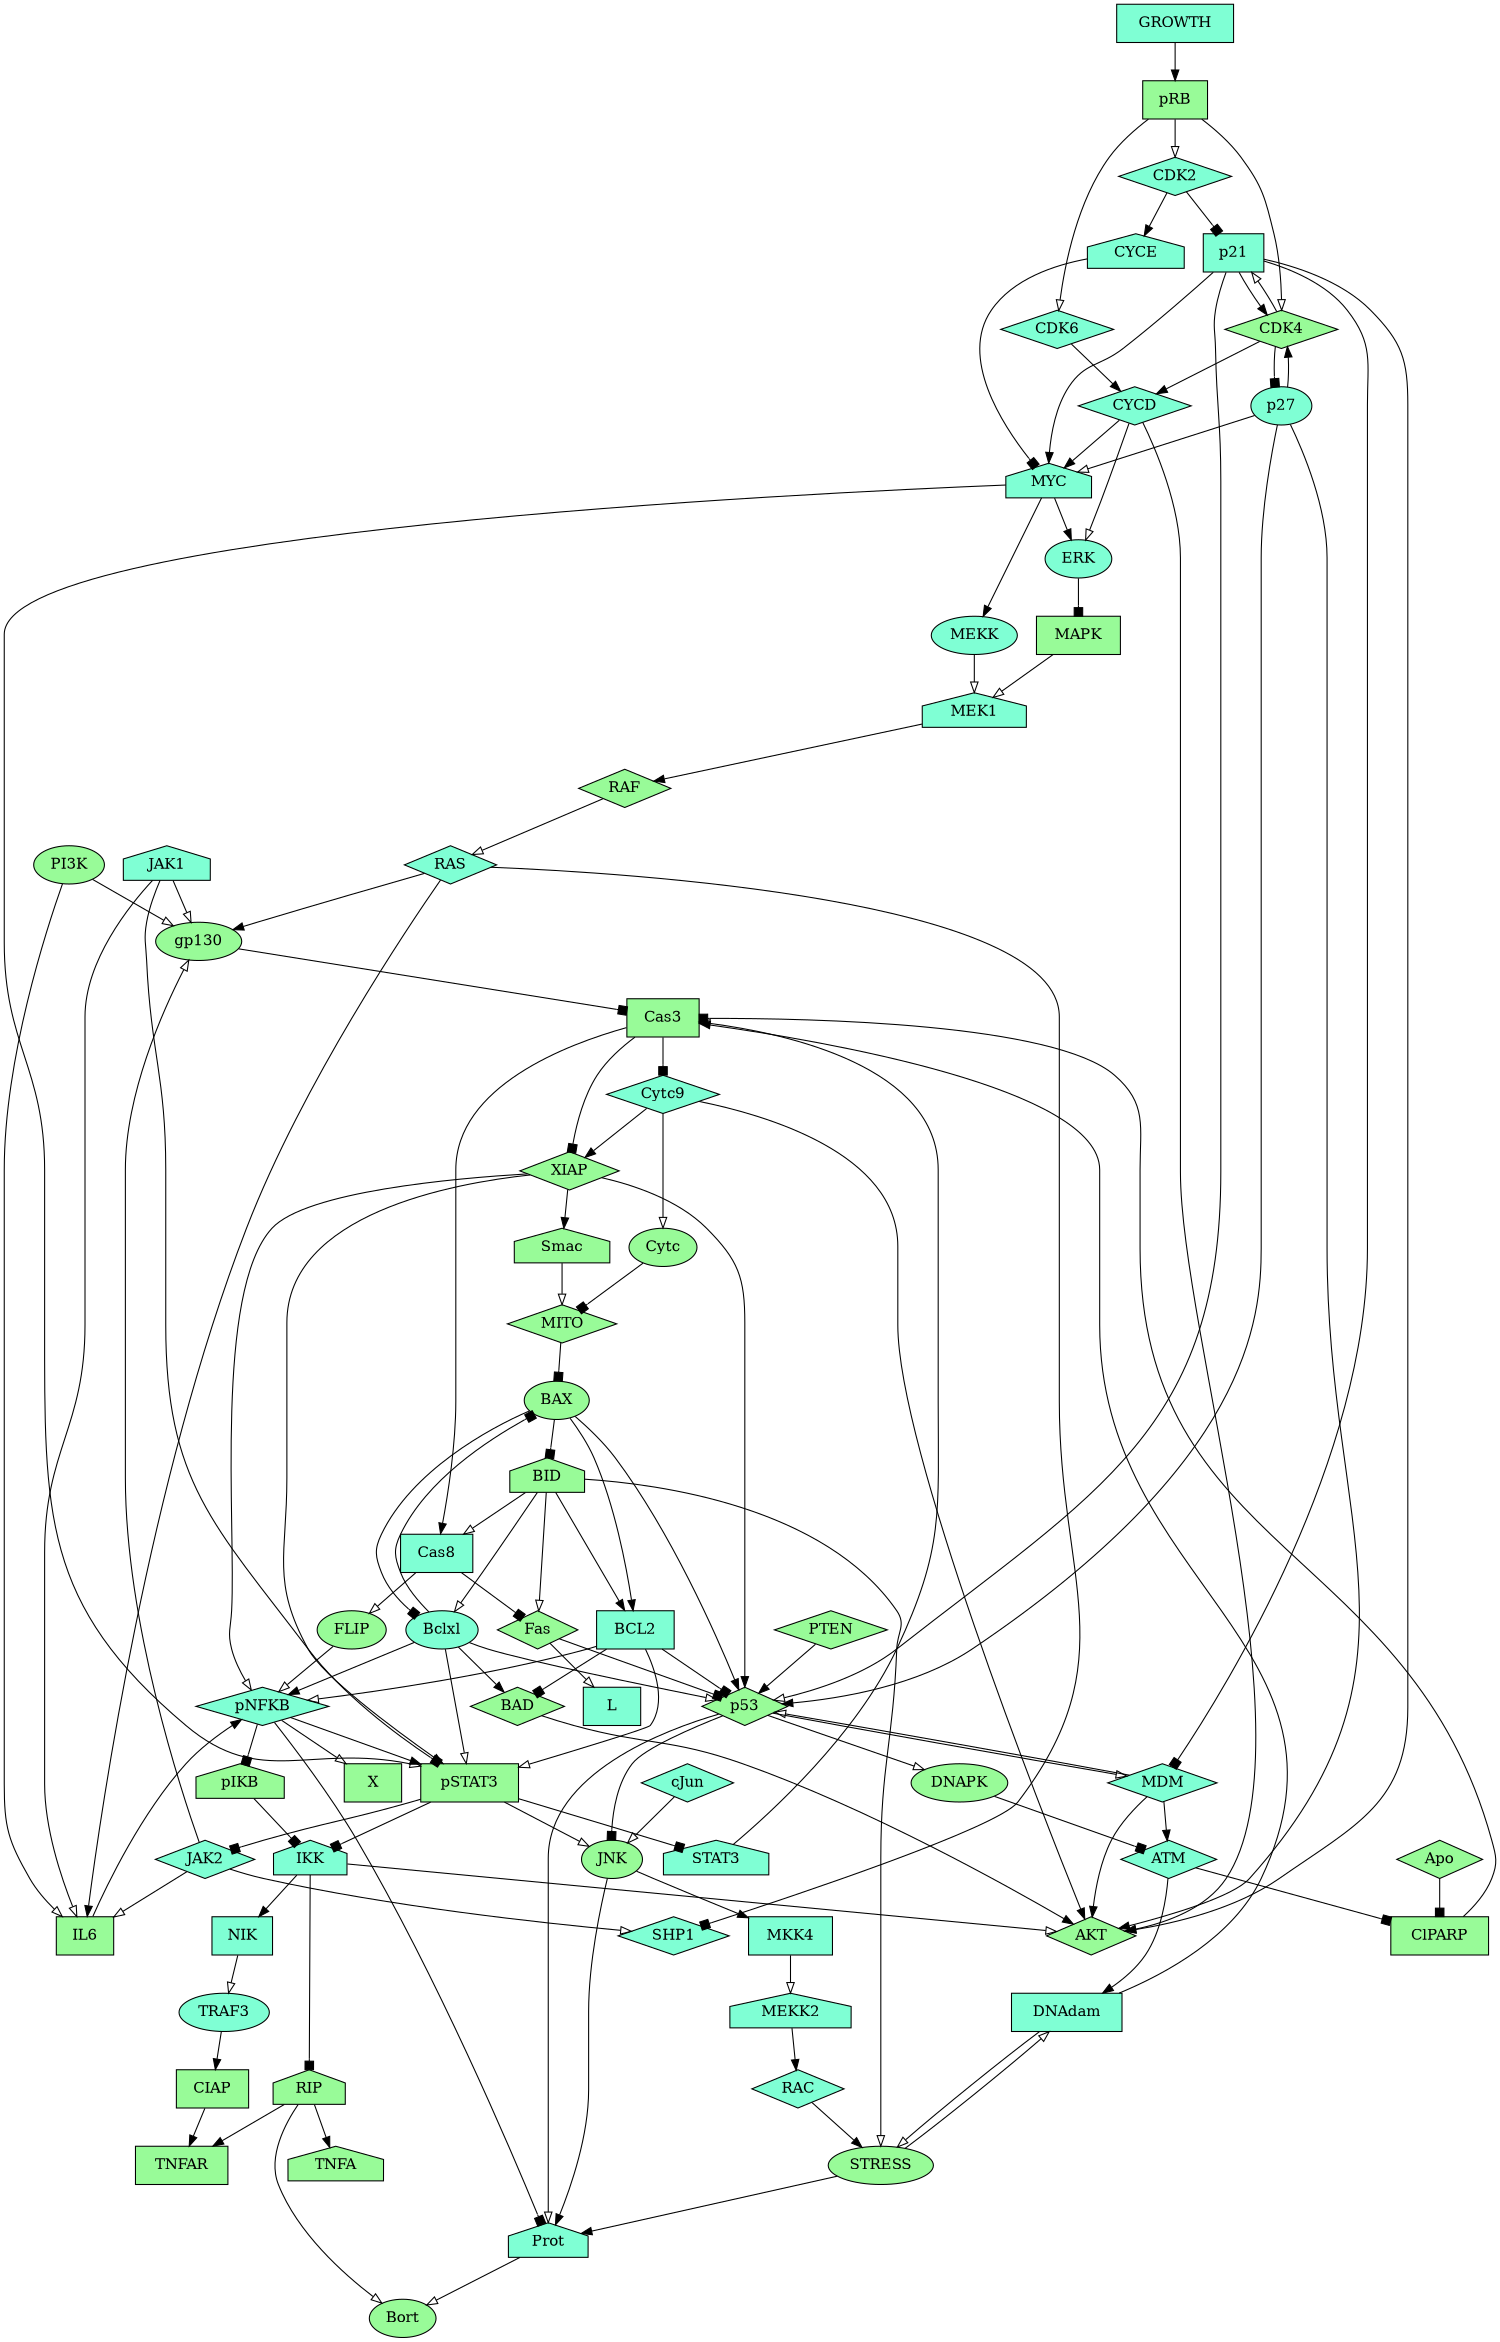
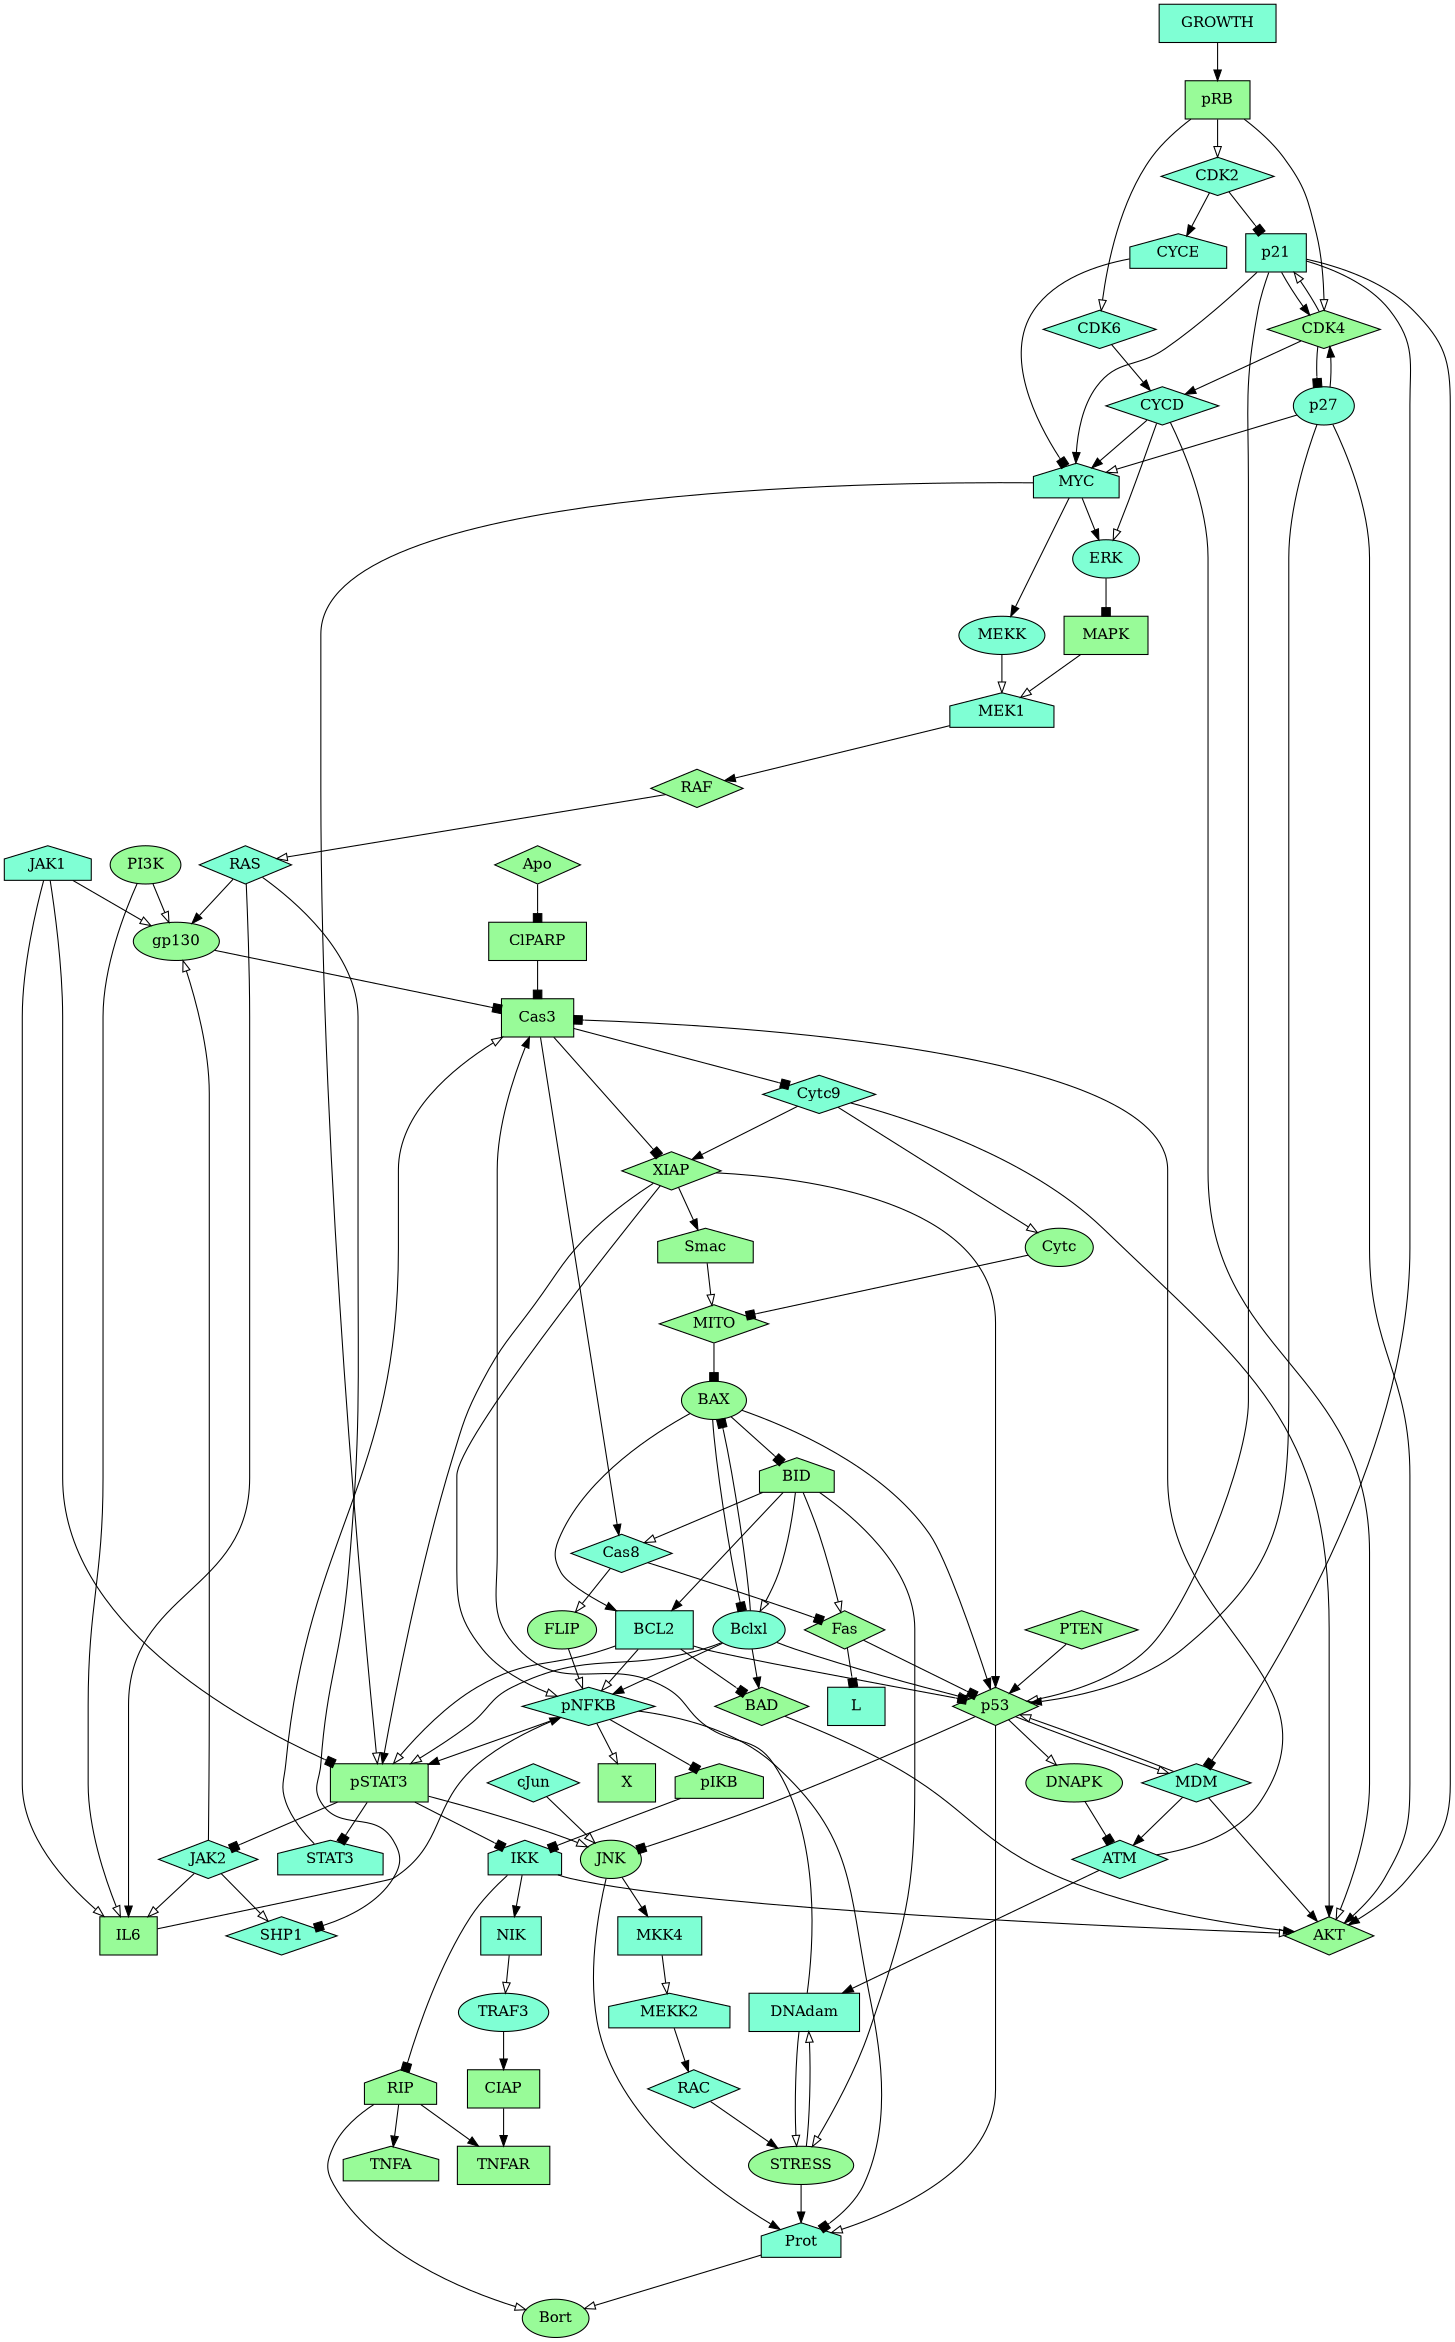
  digraph {
    node [fillcolor=palegreen shape=diamond style=filled]
    edge [arrowhead=onormal]
    gp130 [height=0.5 shape=ellipse width=1.1193]
    Cas3 [height=0.5 shape=box width=0.93881]
-   Cas8 [fillcolor=aquamarine height=0.5 shape=box width=0.93881]
+   Cas8 [fillcolor=aquamarine height=0.5 width=0.93881]
    XIAP [height=0.5 width=0.92075]
    n5 [fillcolor=aquamarine height=0.5 label=Cytc9 width=0.93881]
    Fas [height=0.5 width=0.75]
    FLIP [height=0.5 shape=ellipse width=0.9027]
    p53 [height=0.5 width=0.79437]
    pSTAT3 [height=0.5 shape=box width=1.2818]
    pNFKB [fillcolor=aquamarine height=0.5 width=1.2277]
    Smac [height=0.5 shape=house width=1.011]
    AKT [height=0.5 width=0.83048]
    Cytc [height=0.5 shape=ellipse width=0.88464]
    L [fillcolor=aquamarine height=0.5 shape=box width=0.75]
    Prot [fillcolor=aquamarine height=0.5 shape=house width=0.84854]
    MDM [fillcolor=aquamarine height=0.5 width=1.011]
    DNAPK [height=0.5 shape=ellipse width=1.2638]
    JNK [height=0.5 shape=ellipse width=0.79437]
    STAT3 [fillcolor=aquamarine height=0.5 shape=house width=1.1193]
    JAK2 [fillcolor=aquamarine height=0.5 width=0.92075]
    IKK [fillcolor=aquamarine height=0.5 shape=house width=0.77632]
    pIKB [height=0.5 shape=house width=0.93881]
    X [height=0.5 shape=box width=0.75]
    MITO [height=0.5 width=1.011]
    DNAdam [fillcolor=aquamarine height=0.5 shape=box width=1.4443]
    STRESS [height=0.5 shape=ellipse width=1.3721]
    Bort [height=0.5 shape=ellipse width=0.86659]
    ATM [fillcolor=aquamarine height=0.5 width=0.9027]
    MKK4 [fillcolor=aquamarine height=0.5 shape=box width=1.1013]
    MEKK2 [fillcolor=aquamarine height=0.5 shape=house width=1.2818]
    MEKK [fillcolor=aquamarine height=0.5 shape=ellipse width=1.1193]
    MEK1 [fillcolor=aquamarine height=0.5 shape=house width=1.1013]
    RAF [height=0.5 width=0.84854]
    RAS [fillcolor=aquamarine height=0.5 width=0.84854]
    IL6 [height=0.5 shape=box width=0.75]
    SHP1 [fillcolor=aquamarine height=0.5 width=1.0291]
    RIP [height=0.5 shape=house width=0.75827]
    TNFAR [height=0.5 shape=box width=1.2096]
    TNFA [height=0.5 shape=house width=1.011]
    RAC [fillcolor=aquamarine height=0.5 width=0.84854]
    p21 [fillcolor=aquamarine height=0.5 shape=box width=0.79437]
    MYC [fillcolor=aquamarine height=0.5 shape=house width=0.9027]
    CDK4 [height=0.5 width=1.0471]
    ERK [fillcolor=aquamarine height=0.5 shape=ellipse width=0.86659]
    CYCD [fillcolor=aquamarine height=0.5 width=1.0471]
    p27 [fillcolor=aquamarine height=0.5 shape=ellipse width=0.79437]
    MAPK [height=0.5 shape=box width=1.1013]
    JAK1 [fillcolor=aquamarine height=0.5 shape=house width=0.92075]
    NIK [fillcolor=aquamarine height=0.5 shape=box width=0.79437]
    PTEN [height=0.5 width=1.0471]
    BAX [height=0.5 shape=ellipse width=0.84854]
    BID [height=0.5 shape=house width=0.79437]
    Bclxl [fillcolor=aquamarine height=0.5 shape=ellipse width=0.93881]
    BCL2 [fillcolor=aquamarine height=0.5 shape=box width=1.011]
    BAD [height=0.5 width=0.86659]
    TRAF3 [fillcolor=aquamarine height=0.5 shape=ellipse width=1.1735]
    CIAP [height=0.5 shape=box width=0.93881]
    cJun [fillcolor=aquamarine height=0.5 width=0.84854]
    CDK6 [fillcolor=aquamarine height=0.5 width=1.0471]
    ClPARP [height=0.5 shape=box width=1.2818]
    PI3K [height=0.5 shape=ellipse width=0.92075]
    CDK2 [fillcolor=aquamarine height=0.5 width=1.0471]
    CYCE [fillcolor=aquamarine height=0.5 shape=house width=1.0291]
    Apo [height=0.5 width=0.79437]
    pRB [height=0.5 shape=box width=0.84854]
    GROWTH [fillcolor=aquamarine height=0.5 shape=box width=1.5346]
    gp130 -> Cas3 [arrowhead=box]
    Cas3 -> Cas8 [arrowhead=normal]
    Cas3 -> XIAP [arrowhead=box]
    Cas3 -> n5 [arrowhead=box]
    Cas8 -> Fas [arrowhead=box]
    Cas8 -> FLIP
    XIAP -> p53 [arrowhead=normal]
    XIAP -> pSTAT3 [arrowhead=normal]
    XIAP -> pNFKB
    XIAP -> Smac [arrowhead=normal]
    n5 -> XIAP [arrowhead=normal]
    n5 -> AKT [arrowhead=normal]
    n5 -> Cytc
    Fas -> p53 [arrowhead=box]
-   Fas -> L
+   Fas -> L [arrowhead=box]
    FLIP -> pNFKB
    p53 -> Prot
    p53 -> MDM
    p53 -> DNAPK
    p53 -> JNK [arrowhead=box]
    pSTAT3 -> JNK
    pSTAT3 -> STAT3 [arrowhead=box]
    pSTAT3 -> JAK2 [arrowhead=box]
    pSTAT3 -> IKK [arrowhead=box]
    pNFKB -> pSTAT3 [arrowhead=normal]
    pNFKB -> Prot [arrowhead=box]
    pNFKB -> pIKB [arrowhead=box]
    pNFKB -> X
    Smac -> MITO
    Cytc -> MITO [arrowhead=box]
    Prot -> Bort
    MDM -> p53
    MDM -> AKT [arrowhead=normal]
    MDM -> ATM [arrowhead=normal]
    DNAPK -> ATM [arrowhead=box]
    JNK -> Prot [arrowhead=normal]
    JNK -> MKK4 [arrowhead=normal]
    STAT3 -> Cas3
    JAK2 -> gp130
    JAK2 -> IL6
    JAK2 -> SHP1
    IKK -> AKT
    IKK -> RIP [arrowhead=box]
    IKK -> NIK [arrowhead=normal]
    pIKB -> IKK [arrowhead=box]
    MITO -> BAX [arrowhead=box]
    DNAdam -> Cas3 [arrowhead=normal]
    DNAdam -> STRESS
    STRESS -> Prot [arrowhead=normal]
    STRESS -> DNAdam
-   ATM -> ClPARP [arrowhead=box]
+   ATM -> Cas3 [arrowhead=box]
    ATM -> DNAdam [arrowhead=normal]
    MKK4 -> MEKK2
    MEKK2 -> RAC [arrowhead=normal]
    MEKK -> MEK1
    MEK1 -> RAF [arrowhead=normal]
    RAF -> RAS
    RAS -> gp130 [arrowhead=normal]
    RAS -> IL6 [arrowhead=normal]
    RAS -> SHP1 [arrowhead=box]
    IL6 -> pNFKB [arrowhead=normal]
    RIP -> Bort
    RIP -> TNFAR [arrowhead=normal]
    RIP -> TNFA [arrowhead=normal]
    RAC -> STRESS [arrowhead=normal]
    p21 -> p53
    p21 -> AKT [arrowhead=normal]
    p21 -> MDM [arrowhead=box]
    p21 -> MYC [arrowhead=normal]
    p21 -> CDK4 [arrowhead=normal]
    MYC -> pSTAT3
    MYC -> MEKK [arrowhead=normal]
    MYC -> ERK [arrowhead=normal]
    CDK4 -> p21
    CDK4 -> CYCD [arrowhead=normal]
    CDK4 -> p27 [arrowhead=box]
    ERK -> MAPK [arrowhead=box]
    CYCD -> AKT
    CYCD -> MYC [arrowhead=normal]
    CYCD -> ERK
    p27 -> p53 [arrowhead=normal]
    p27 -> AKT [arrowhead=normal]
    p27 -> MYC
    p27 -> CDK4 [arrowhead=normal]
    MAPK -> MEK1
    JAK1 -> gp130
    JAK1 -> pSTAT3 [arrowhead=box]
    JAK1 -> IL6
    NIK -> TRAF3
    PTEN -> p53 [arrowhead=normal]
    BAX -> p53 [arrowhead=normal]
    BAX -> BID [arrowhead=box]
    BAX -> Bclxl [arrowhead=box]
    BAX -> BCL2 [arrowhead=normal]
    BID -> Cas8
    BID -> Fas
    BID -> STRESS
    BID -> Bclxl
    BID -> BCL2 [arrowhead=normal]
    Bclxl -> p53
    Bclxl -> pSTAT3
    Bclxl -> pNFKB [arrowhead=normal]
    Bclxl -> BAX [arrowhead=box]
    Bclxl -> BAD [arrowhead=normal]
    BCL2 -> p53 [arrowhead=box]
    BCL2 -> pSTAT3
    BCL2 -> pNFKB
    BCL2 -> BAD [arrowhead=box]
    BAD -> AKT [arrowhead=normal]
    TRAF3 -> CIAP [arrowhead=normal]
    CIAP -> TNFAR [arrowhead=normal]
    cJun -> JNK
    CDK6 -> CYCD [arrowhead=normal]
    ClPARP -> Cas3 [arrowhead=box]
    PI3K -> gp130
    PI3K -> IL6
    CDK2 -> p21 [arrowhead=box]
    CDK2 -> CYCE [arrowhead=normal]
    CYCE -> MYC [arrowhead=box]
    Apo -> ClPARP [arrowhead=box]
    pRB -> CDK4
    pRB -> CDK6
    pRB -> CDK2
    GROWTH -> pRB [arrowhead=normal]
  }
